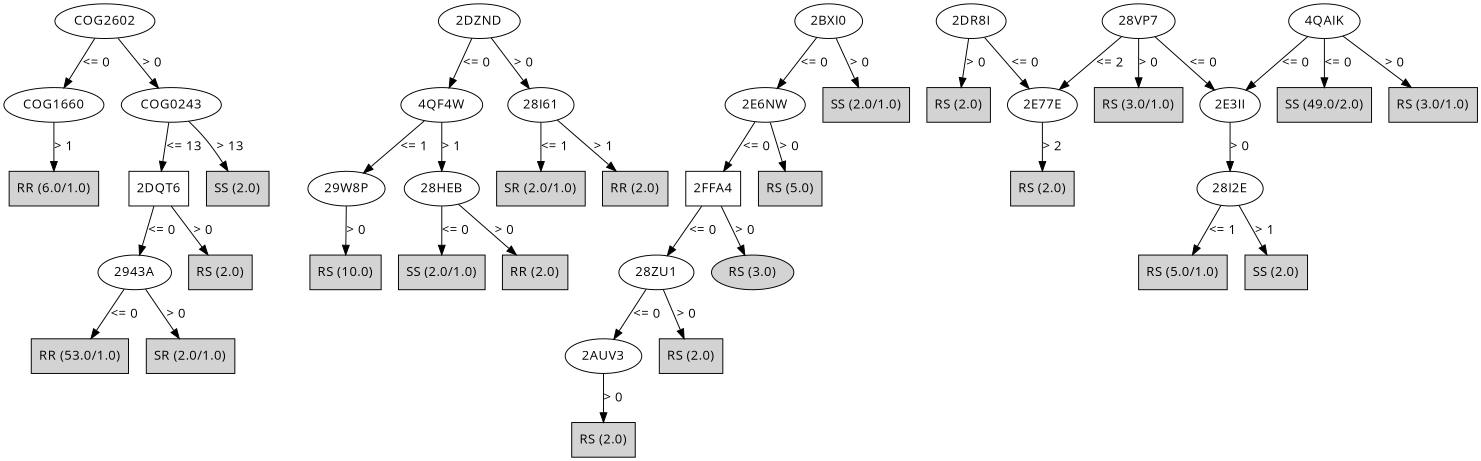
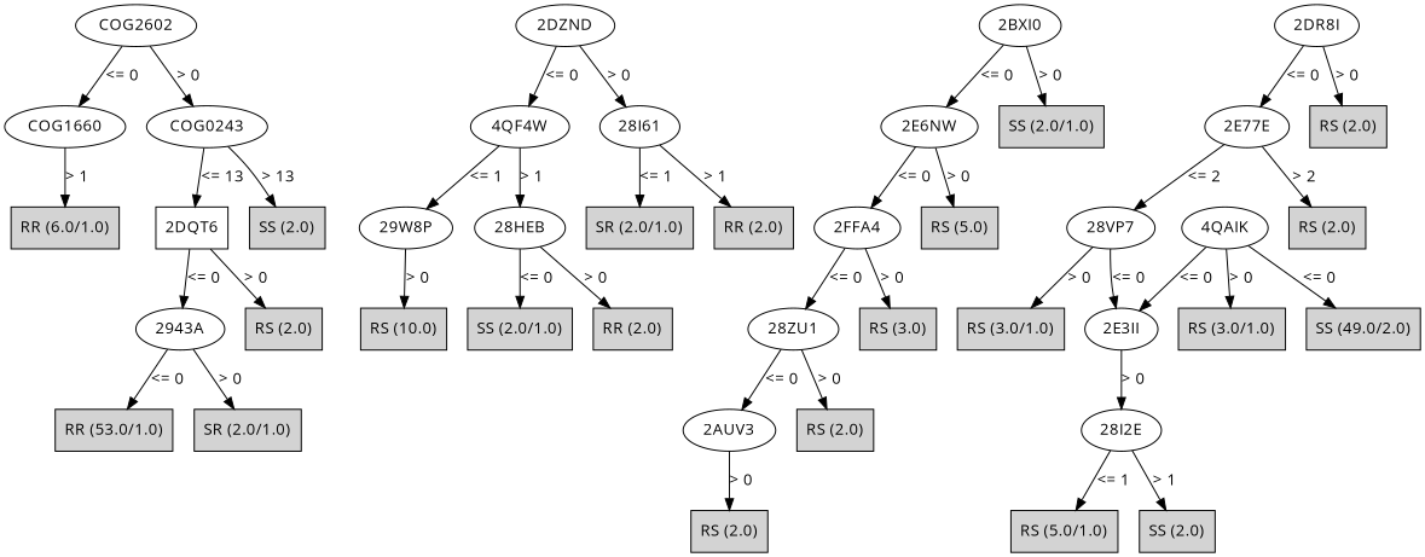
  digraph {
    fontname="Open Sans"
    node [fontname="Open Sans" shape=box style=filled]
    edge [fontname="Open Sans"]
    n1 [label=COG2602 shape="" style=""]
    n2 [label=COG1660 shape="" style=""]
    n3 [label=COG0243 shape="" style=""]
    n4 [label="RR (6.0/1.0)"]
    n5 [label="2DQT6" style=""]
    n6 [label="SS (2.0)"]
    n7 [label="2DZND" shape="" style=""]
    n8 [label="4QF4W" shape="" style=""]
    n9 [label="28I61" shape="" style=""]
    n10 [label="29W8P" shape="" style=""]
    n11 [label="28HEB" shape="" style=""]
    n12 [label="SR (2.0/1.0)"]
    n13 [label="RR (2.0)"]
    n14 [label="RS (10.0)"]
    n15 [label="SS (2.0/1.0)"]
    n16 [label="RR (2.0)"]
    n17 [label="2BXI0" shape="" style=""]
    n18 [label="2E6NW" shape="" style=""]
    n19 [label="SS (2.0/1.0)"]
-   n20 [label="2FFA4" style=""]
+   n20 [label="2FFA4" shape="" style=""]
    n21 [label="RS (5.0)"]
    n22 [label="28ZU1" shape="" style=""]
-   n23 [label="RS (3.0)" shape=ellipse]
+   n23 [label="RS (3.0)"]
    n24 [label="2AUV3" shape="" style=""]
    n25 [label="RS (2.0)"]
    n26 [label="RS (2.0)"]
    n27 [label="2DR8I" shape="" style=""]
    n28 [label="2E77E" shape="" style=""]
    n29 [label="RS (2.0)"]
    n30 [label="28VP7" shape="" style=""]
    n31 [label="RS (2.0)"]
    n32 [label="2E3II" shape="" style=""]
    n33 [label="RS (3.0/1.0)"]
    n34 [label="28I2E" shape="" style=""]
    n35 [label="4QAIK" shape="" style=""]
    n36 [label="SS (49.0/2.0)"]
    n37 [label="RS (3.0/1.0)"]
    n38 [label="RS (5.0/1.0)"]
    n39 [label="SS (2.0)"]
    n40 [label="2943A" shape="" style=""]
    n41 [label="RS (2.0)"]
    n42 [label="RR (53.0/1.0)"]
    n43 [label="SR (2.0/1.0)"]
    n1 -> n2 [label="<= 0"]
    n1 -> n3 [label="> 0"]
    n2 -> n4 [label="> 1"]
    n3 -> n5 [label="<= 13"]
    n3 -> n6 [label="> 13"]
    n5 -> n40 [label="<= 0"]
    n5 -> n41 [label="> 0"]
    n7 -> n8 [label="<= 0"]
    n7 -> n9 [label="> 0"]
    n8 -> n10 [label="<= 1"]
    n8 -> n11 [label="> 1"]
    n9 -> n12 [label="<= 1"]
    n9 -> n13 [label="> 1"]
    n10 -> n14 [label="> 0"]
    n11 -> n15 [label="<= 0"]
    n11 -> n16 [label="> 0"]
    n17 -> n18 [label="<= 0"]
    n17 -> n19 [label="> 0"]
    n18 -> n20 [label="<= 0"]
    n18 -> n21 [label="> 0"]
    n20 -> n22 [label="<= 0"]
    n20 -> n23 [label="> 0"]
    n22 -> n24 [label="<= 0"]
    n22 -> n25 [label="> 0"]
    n24 -> n26 [label="> 0"]
    n27 -> n28 [label="<= 0"]
    n27 -> n29 [label="> 0"]
-   n30 -> n28 [label="<= 2"]
+   n28 -> n30 [label="<= 2"]
    n28 -> n31 [label="> 2"]
    n30 -> n32 [label="<= 0"]
    n30 -> n33 [label="> 0"]
    n32 -> n34 [label="> 0"]
    n34 -> n38 [label="<= 1"]
    n34 -> n39 [label="> 1"]
    n35 -> n32 [label="<= 0"]
    n35 -> n36 [label="<= 0"]
    n35 -> n37 [label="> 0"]
    n40 -> n42 [label="<= 0"]
    n40 -> n43 [label="> 0"]
  }
